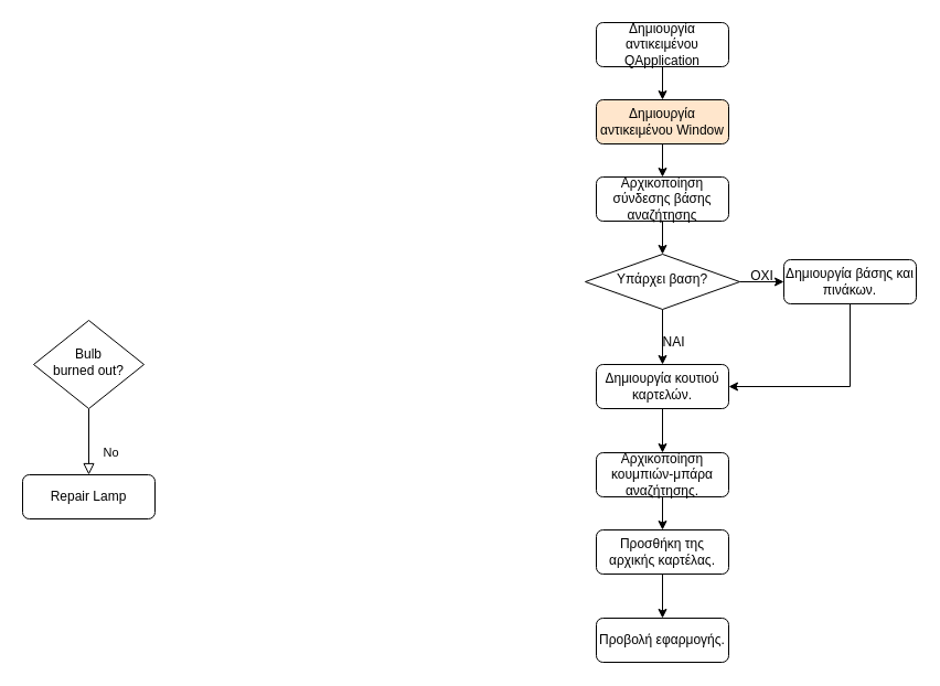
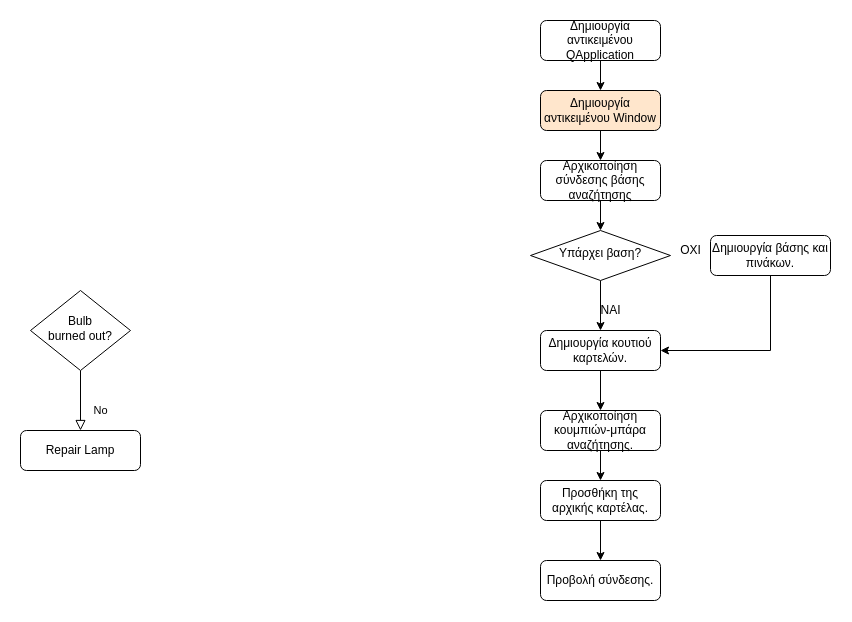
  <mxCell id="0" />
  <mxCell id="1" parent="0" />
  <mxCell id="2" style="edgeStyle=orthogonalEdgeStyle;rounded=0;orthogonalLoop=1;jettySize=auto;html=1;" edge="1" parent="1" source="3" target="8"><mxGeometry relative="1" as="geometry" /></mxCell>
  <mxCell id="3" value="Δημιουργία αντικειμένου QApplication" style="rounded=1;whiteSpace=wrap;html=1;fontSize=12;glass=0;strokeWidth=1;shadow=0;" parent="1" vertex="1"><mxGeometry x="540" y="20" width="120" height="40" as="geometry" /></mxCell>
- <mxCell id="4" style="edgeStyle=orthogonalEdgeStyle;rounded=0;orthogonalLoop=1;jettySize=auto;html=1;entryX=0;entryY=0.5;entryDx=0;entryDy=0;" edge="1" parent="1" source="6" target="17"><mxGeometry relative="1" as="geometry" /></mxCell>
  <mxCell id="5" style="edgeStyle=orthogonalEdgeStyle;rounded=0;orthogonalLoop=1;jettySize=auto;html=1;" edge="1" parent="1" source="6" target="20"><mxGeometry relative="1" as="geometry" /></mxCell>
  <mxCell id="6" value="Υπάρχει βαση?" style="rhombus;whiteSpace=wrap;html=1;shadow=0;fontFamily=Helvetica;fontSize=12;align=center;strokeWidth=1;spacing=6;spacingTop=-4;" parent="1" vertex="1"><mxGeometry x="530" y="230" width="140" height="50" as="geometry" /></mxCell>
  <mxCell id="7" style="edgeStyle=orthogonalEdgeStyle;rounded=0;orthogonalLoop=1;jettySize=auto;html=1;" edge="1" parent="1" source="8" target="15"><mxGeometry relative="1" as="geometry" /></mxCell>
  <mxCell id="8" value="Δημιουργία αντικειμένου Window" style="rounded=1;whiteSpace=wrap;html=1;fontSize=12;glass=0;strokeWidth=1;shadow=0;fillColor=#ffe6cc;" parent="1" vertex="1"><mxGeometry x="540" y="90" width="120" height="40" as="geometry" /></mxCell>
  <mxCell id="9" value="No" style="rounded=0;html=1;jettySize=auto;orthogonalLoop=1;fontSize=11;endArrow=block;endFill=0;endSize=8;strokeWidth=1;shadow=0;labelBackgroundColor=none;edgeStyle=orthogonalEdgeStyle;" parent="1" source="10" target="11" edge="1"><mxGeometry x="0.333" y="20" relative="1" as="geometry"><mxPoint as="offset" /></mxGeometry></mxCell>
  <mxCell id="10" value="Bulb&lt;br&gt;burned out?" style="rhombus;whiteSpace=wrap;html=1;shadow=0;fontFamily=Helvetica;fontSize=12;align=center;strokeWidth=1;spacing=6;spacingTop=-4;" parent="1" vertex="1"><mxGeometry x="30" y="290" width="100" height="80" as="geometry" /></mxCell>
  <mxCell id="11" value="Repair Lamp" style="rounded=1;whiteSpace=wrap;html=1;fontSize=12;glass=0;strokeWidth=1;shadow=0;" parent="1" vertex="1"><mxGeometry x="20" y="430" width="120" height="40" as="geometry" /></mxCell>
  <mxCell id="12" style="edgeStyle=orthogonalEdgeStyle;rounded=0;orthogonalLoop=1;jettySize=auto;html=1;" edge="1" parent="1" source="13" target="23"><mxGeometry relative="1" as="geometry" /></mxCell>
  <mxCell id="13" value="Αρχικοποίηση κουμπιών-μπάρα αναζήτησης." style="rounded=1;whiteSpace=wrap;html=1;fontSize=12;glass=0;strokeWidth=1;shadow=0;" parent="1" vertex="1"><mxGeometry x="540" y="410" width="120" height="40" as="geometry" /></mxCell>
  <mxCell id="14" style="edgeStyle=orthogonalEdgeStyle;rounded=0;orthogonalLoop=1;jettySize=auto;html=1;" edge="1" parent="1" source="15" target="6"><mxGeometry relative="1" as="geometry" /></mxCell>
  <mxCell id="15" value="Αρχικοποίηση σύνδεσης βάσης αναζήτησης" style="rounded=1;whiteSpace=wrap;html=1;fontSize=12;glass=0;strokeWidth=1;shadow=0;" vertex="1" parent="1"><mxGeometry x="540" y="160" width="120" height="40" as="geometry" /></mxCell>
  <mxCell id="16" style="edgeStyle=orthogonalEdgeStyle;rounded=0;orthogonalLoop=1;jettySize=auto;html=1;entryX=1;entryY=0.5;entryDx=0;entryDy=0;" edge="1" parent="1" source="17" target="20"><mxGeometry relative="1" as="geometry"><mxPoint x="770" y="360" as="targetPoint" /><Array as="points"><mxPoint x="770" y="350" /></Array></mxGeometry></mxCell>
  <mxCell id="17" value="Δημιουργία βάσης και πινάκων." style="rounded=1;whiteSpace=wrap;html=1;fontSize=12;glass=0;strokeWidth=1;shadow=0;" vertex="1" parent="1"><mxGeometry x="710" y="235" width="120" height="40" as="geometry" /></mxCell>
  <mxCell id="18" value="ΟΧΙ" style="text;html=1;align=center;verticalAlign=middle;resizable=0;points=[];autosize=1;strokeColor=none;fillColor=none;" vertex="1" parent="1"><mxGeometry x="670" y="240" width="40" height="20" as="geometry" /></mxCell>
  <mxCell id="19" style="edgeStyle=orthogonalEdgeStyle;rounded=0;orthogonalLoop=1;jettySize=auto;html=1;entryX=0.5;entryY=0;entryDx=0;entryDy=0;" edge="1" parent="1" source="20" target="13"><mxGeometry relative="1" as="geometry" /></mxCell>
  <mxCell id="20" value="Δημιουργία κουτιού καρτελών." style="rounded=1;whiteSpace=wrap;html=1;fontSize=12;glass=0;strokeWidth=1;shadow=0;" vertex="1" parent="1"><mxGeometry x="540" y="330" width="120" height="40" as="geometry" /></mxCell>
  <mxCell id="21" value="ΝΑΙ" style="text;html=1;align=center;verticalAlign=middle;resizable=0;points=[];autosize=1;strokeColor=none;fillColor=none;" vertex="1" parent="1"><mxGeometry x="590" y="300" width="40" height="20" as="geometry" /></mxCell>
  <mxCell id="22" style="edgeStyle=orthogonalEdgeStyle;rounded=0;orthogonalLoop=1;jettySize=auto;html=1;" edge="1" parent="1" source="23" target="24"><mxGeometry relative="1" as="geometry" /></mxCell>
  <mxCell id="23" value="Προσθήκη της αρχικής καρτέλας.&lt;span style=&quot;color: rgba(0, 0, 0, 0); font-family: monospace; font-size: 0px; text-align: start;&quot;&gt;%3CmxGraphModel%3E%3Croot%3E%3CmxCell%20id%3D%220%22%2F%3E%3CmxCell%20id%3D%221%22%20parent%3D%220%22%2F%3E%3CmxCell%20id%3D%222%22%20value%3D%22%CE%94%CE%B7%CE%BC%CE%B9%CE%BF%CF%85%CF%81%CE%B3%CE%AF%CE%B1%20%CE%BA%CE%BF%CF%85%CF%84%CE%B9%CE%BF%CF%8D%20%CE%BA%CE%B1%CF%81%CF%84%CE%B5%CE%BB%CF%8E%CE%BD.%22%20style%3D%22rounded%3D1%3BwhiteSpace%3Dwrap%3Bhtml%3D1%3BfontSize%3D12%3Bglass%3D0%3BstrokeWidth%3D1%3Bshadow%3D0%3B%22%20vertex%3D%221%22%20parent%3D%221%22%3E%3CmxGeometry%20x%3D%22680%22%20y%3D%22330%22%20width%3D%22120%22%20height%3D%2240%22%20as%3D%22geometry%22%2F%3E%3C%2FmxCell%3E%3C%2Froot%3E%3C%2FmxGraphModel%3E&lt;/span&gt;" style="rounded=1;whiteSpace=wrap;html=1;fontSize=12;glass=0;strokeWidth=1;shadow=0;" vertex="1" parent="1"><mxGeometry x="540" y="480" width="120" height="40" as="geometry" /></mxCell>
- <mxCell id="24" value="Προβολή εφαρμογής." style="rounded=1;whiteSpace=wrap;html=1;fontSize=12;glass=0;strokeWidth=1;shadow=0;" vertex="1" parent="1"><mxGeometry x="540" y="560" width="120" height="40" as="geometry" /></mxCell>
+ <mxCell id="24" value="Προβολή σύνδεσης." style="rounded=1;whiteSpace=wrap;html=1;fontSize=12;glass=0;strokeWidth=1;shadow=0;" vertex="1" parent="1"><mxGeometry x="540" y="560" width="120" height="40" as="geometry" /></mxCell>
